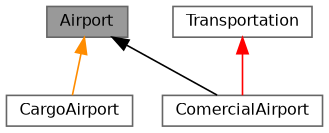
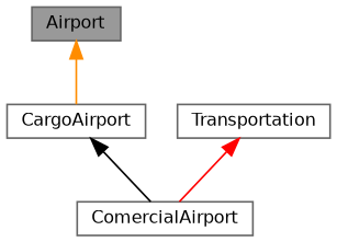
  digraph {
    node [color=gray40 fillcolor=white fontname=Helvetica fontsize=10 shape=box style=filled]
    edge [dir=back fontname=Helvetica fontsize=10 labelfontname=Helvetica labelfontsize=10 style=solid]
    n1 [fillcolor=grey60 fontcolor=black height=0.2 label=Airport width=0.4]
    n2 [height=0.2 label=CargoAirport width=0.4]
    n3 [height=0.2 label=ComercialAirport width=0.4]
    n4 [height=0.2 label=Transportation width=0.4]
    n1 -> n2 [color=darkorange]
-   n1 -> n3 [color=black]
+   n2 -> n3 [color=black]
    n4 -> n3 [color=red]
  }
